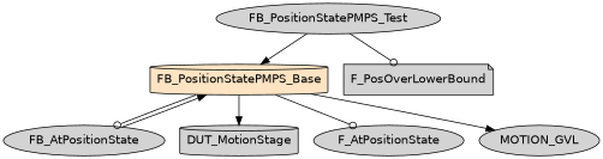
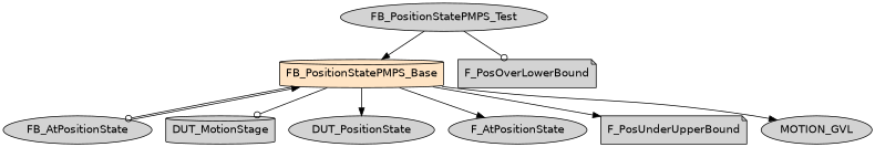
  digraph {
    fontname="DejaVu Sans"
    node [fontname="DejaVu Sans" shape=ellipse style=filled]
    edge [arrowhead=normal fontname="DejaVu Sans"]
    FB_PositionStatePMPS_Base [fillcolor=bisque shape=cylinder]
    n2 [label=FB_AtPositionState]
    DUT_MotionStage [shape=cylinder]
+   DUT_PositionState
    F_AtPositionState
+   F_PosUnderUpperBound [shape=note]
    MOTION_GVL
    F_PosOverLowerBound [shape=note]
    FB_PositionStatePMPS_Test
    FB_PositionStatePMPS_Base -> n2 [arrowhead=odot]
-   FB_PositionStatePMPS_Base -> DUT_MotionStage
-   FB_PositionStatePMPS_Base -> F_AtPositionState [arrowhead=odot]
+   FB_PositionStatePMPS_Base -> DUT_MotionStage [arrowhead=odot]
+   FB_PositionStatePMPS_Base -> DUT_PositionState
+   FB_PositionStatePMPS_Base -> F_AtPositionState
+   FB_PositionStatePMPS_Base -> F_PosUnderUpperBound
    FB_PositionStatePMPS_Base -> MOTION_GVL
    n2 -> FB_PositionStatePMPS_Base
    FB_PositionStatePMPS_Test -> FB_PositionStatePMPS_Base
    FB_PositionStatePMPS_Test -> F_PosOverLowerBound [arrowhead=odot]
  }
